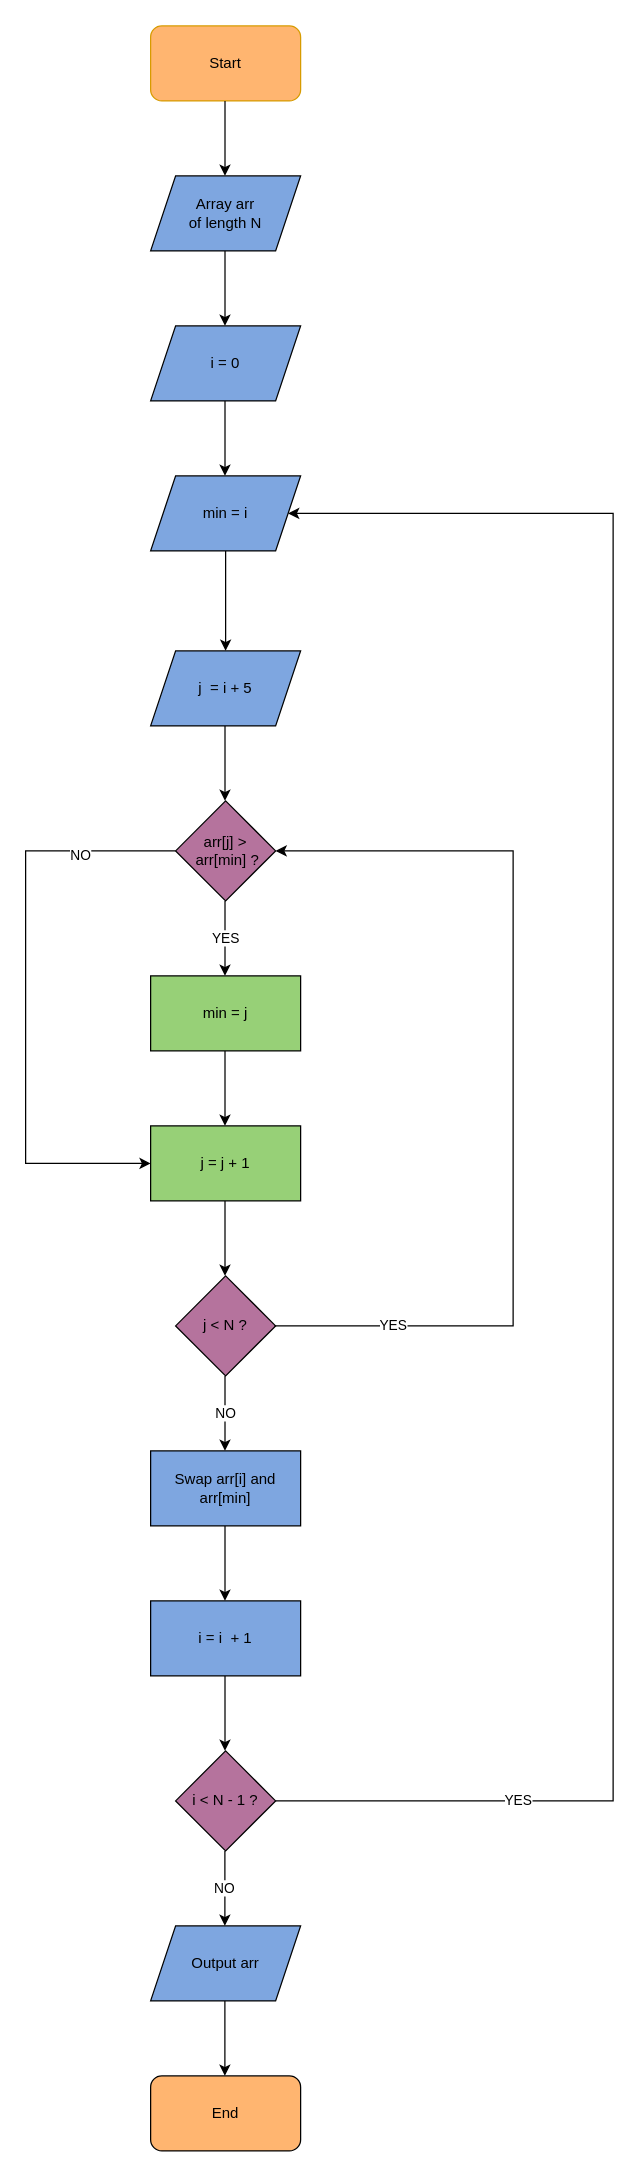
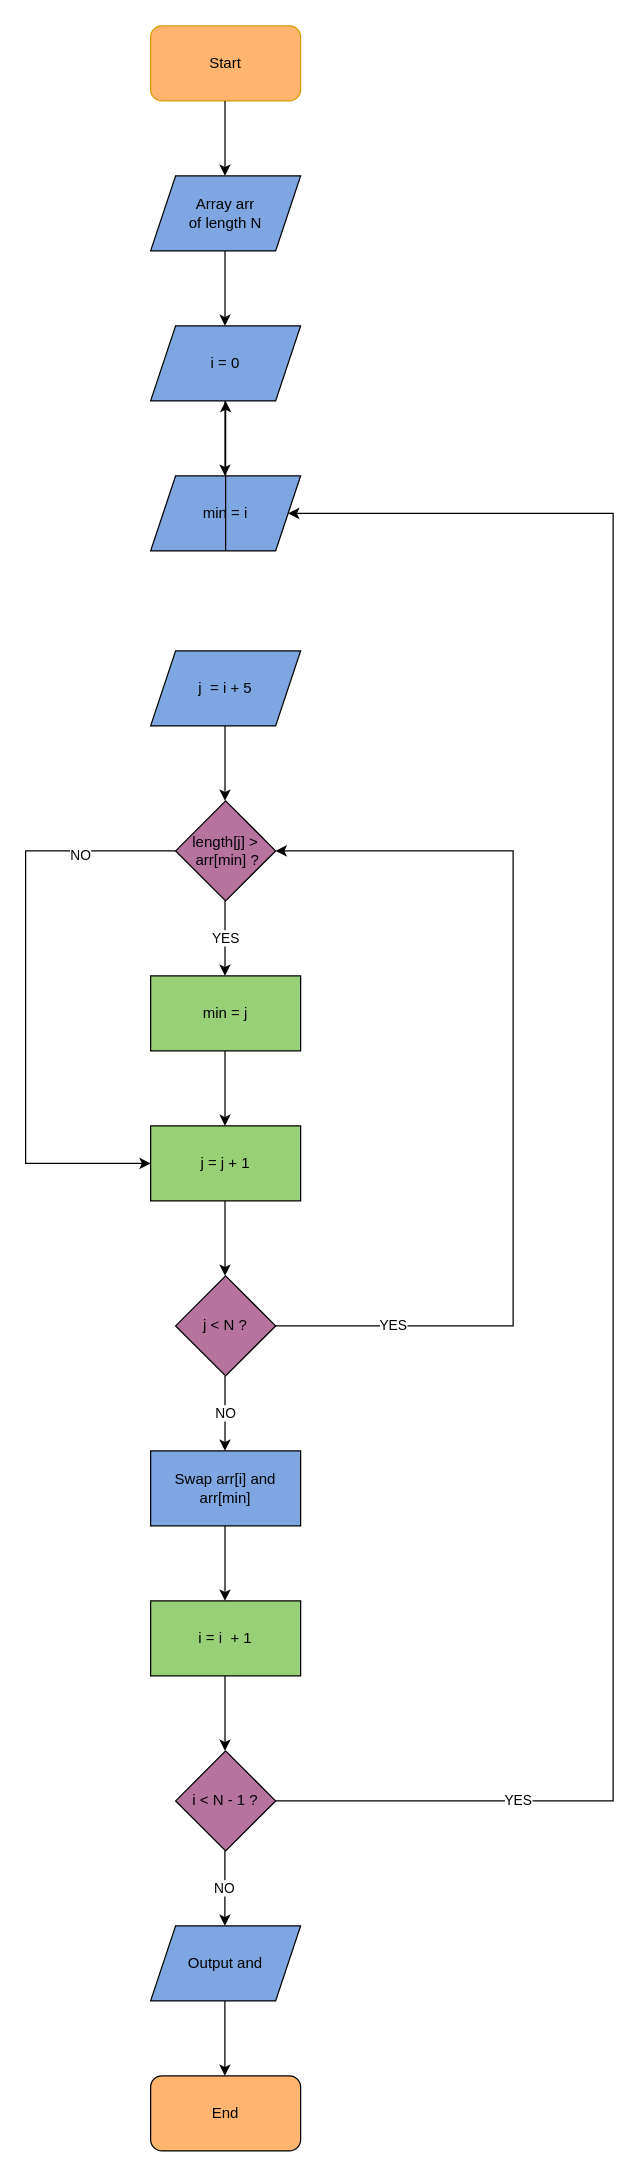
  <mxCell id="0" />
  <mxCell id="1" parent="0" />
  <mxCell id="2" value="Start" style="rounded=1;whiteSpace=wrap;html=1;fillColor=#FFB570;strokeColor=#d79b00;" vertex="1" parent="1"><mxGeometry x="120" y="20" width="120" height="60" as="geometry" /></mxCell>
  <mxCell id="3" value="Array arr &lt;br&gt;of length N" style="shape=parallelogram;perimeter=parallelogramPerimeter;whiteSpace=wrap;html=1;fixedSize=1;fillColor=#7EA6E0;" vertex="1" parent="1"><mxGeometry x="120" y="140" width="120" height="60" as="geometry" /></mxCell>
  <mxCell id="4" value="" style="endArrow=classic;html=1;rounded=0;" edge="1" parent="1"><mxGeometry width="50" height="50" relative="1" as="geometry"><mxPoint x="179.5" y="200" as="sourcePoint" /><mxPoint x="179.5" y="260" as="targetPoint" /></mxGeometry></mxCell>
  <mxCell id="5" value="i = 0" style="shape=parallelogram;perimeter=parallelogramPerimeter;whiteSpace=wrap;html=1;fixedSize=1;fillColor=#7EA6E0;" vertex="1" parent="1"><mxGeometry x="120" y="260" width="120" height="60" as="geometry" /></mxCell>
  <mxCell id="6" value="" style="endArrow=classic;html=1;rounded=0;" edge="1" parent="1"><mxGeometry width="50" height="50" relative="1" as="geometry"><mxPoint x="179.5" y="580" as="sourcePoint" /><mxPoint x="179.5" y="640" as="targetPoint" /></mxGeometry></mxCell>
- <mxCell id="7" value="arr[j] &amp;gt; &amp;nbsp;arr[min] ?" style="rhombus;whiteSpace=wrap;html=1;fillColor=#B5739D;" vertex="1" parent="1"><mxGeometry x="140" y="640" width="80" height="80" as="geometry" /></mxCell>
+ <mxCell id="7" value="length[j] &amp;gt; &amp;nbsp;arr[min] ?" style="rhombus;whiteSpace=wrap;html=1;fillColor=#B5739D;" vertex="1" parent="1"><mxGeometry x="140" y="640" width="80" height="80" as="geometry" /></mxCell>
  <mxCell id="8" value="" style="endArrow=classic;html=1;rounded=0;entryX=0;entryY=0.5;entryDx=0;entryDy=0;" edge="1" parent="1" target="13"><mxGeometry width="50" height="50" relative="1" as="geometry"><mxPoint x="140" y="680" as="sourcePoint" /><mxPoint x="20" y="840" as="targetPoint" /><Array as="points"><mxPoint x="20" y="680" /><mxPoint x="20" y="930" /></Array></mxGeometry></mxCell>
  <mxCell id="9" value="NO" style="edgeLabel;html=1;align=center;verticalAlign=middle;resizable=0;points=[];" vertex="1" connectable="0" parent="8"><mxGeometry x="-0.671" y="3" relative="1" as="geometry"><mxPoint as="offset" /></mxGeometry></mxCell>
  <mxCell id="10" value="YES" style="endArrow=classic;html=1;rounded=0;" edge="1" parent="1"><mxGeometry width="50" height="50" relative="1" as="geometry"><mxPoint x="179.5" y="720" as="sourcePoint" /><mxPoint x="179.5" y="780" as="targetPoint" /></mxGeometry></mxCell>
  <mxCell id="11" value="min = j" style="rounded=0;whiteSpace=wrap;html=1;fillColor=#97D077;" vertex="1" parent="1"><mxGeometry x="120" y="780" width="120" height="60" as="geometry" /></mxCell>
  <mxCell id="12" value="" style="endArrow=classic;html=1;rounded=0;" edge="1" parent="1"><mxGeometry width="50" height="50" relative="1" as="geometry"><mxPoint x="179.5" y="840" as="sourcePoint" /><mxPoint x="179.5" y="900" as="targetPoint" /></mxGeometry></mxCell>
  <mxCell id="13" value="j = j + 1" style="rounded=0;whiteSpace=wrap;html=1;fillColor=#97D077;" vertex="1" parent="1"><mxGeometry x="120" y="900" width="120" height="60" as="geometry" /></mxCell>
  <mxCell id="14" value="" style="endArrow=classic;html=1;rounded=0;" edge="1" parent="1"><mxGeometry width="50" height="50" relative="1" as="geometry"><mxPoint x="179.5" y="960" as="sourcePoint" /><mxPoint x="179.5" y="1020" as="targetPoint" /></mxGeometry></mxCell>
  <mxCell id="15" value="j &amp;lt; N ?" style="rhombus;whiteSpace=wrap;html=1;fillColor=#B5739D;" vertex="1" parent="1"><mxGeometry x="140" y="1020" width="80" height="80" as="geometry" /></mxCell>
  <mxCell id="16" value="NO" style="endArrow=classic;html=1;rounded=0;" edge="1" parent="1"><mxGeometry width="50" height="50" relative="1" as="geometry"><mxPoint x="179.5" y="1100" as="sourcePoint" /><mxPoint x="179.5" y="1160" as="targetPoint" /></mxGeometry></mxCell>
- <mxCell id="17" value="Output arr" style="shape=parallelogram;perimeter=parallelogramPerimeter;whiteSpace=wrap;html=1;fixedSize=1;fillColor=#7EA6E0;" vertex="1" parent="1"><mxGeometry x="120" y="1540" width="120" height="60" as="geometry" /></mxCell>
+ <mxCell id="17" value="Output and" style="shape=parallelogram;perimeter=parallelogramPerimeter;whiteSpace=wrap;html=1;fixedSize=1;fillColor=#7EA6E0;" vertex="1" parent="1"><mxGeometry x="120" y="1540" width="120" height="60" as="geometry" /></mxCell>
  <mxCell id="18" value="" style="endArrow=classic;html=1;rounded=0;" edge="1" parent="1"><mxGeometry width="50" height="50" relative="1" as="geometry"><mxPoint x="179.41" y="1600" as="sourcePoint" /><mxPoint x="179.41" y="1660" as="targetPoint" /></mxGeometry></mxCell>
  <mxCell id="19" value="End" style="rounded=1;whiteSpace=wrap;html=1;fillColor=#FFB570;" vertex="1" parent="1"><mxGeometry x="120" y="1660" width="120" height="60" as="geometry" /></mxCell>
  <mxCell id="20" value="" style="endArrow=classic;html=1;rounded=0;entryX=1;entryY=0.5;entryDx=0;entryDy=0;" edge="1" parent="1" target="7"><mxGeometry width="50" height="50" relative="1" as="geometry"><mxPoint x="219" y="1060" as="sourcePoint" /><mxPoint x="410" y="680" as="targetPoint" /><Array as="points"><mxPoint x="410" y="1060" /><mxPoint x="410" y="680" /></Array></mxGeometry></mxCell>
  <mxCell id="21" value="YES" style="edgeLabel;html=1;align=center;verticalAlign=middle;resizable=0;points=[];" vertex="1" connectable="0" parent="20"><mxGeometry x="-0.753" y="1" relative="1" as="geometry"><mxPoint as="offset" /></mxGeometry></mxCell>
  <mxCell id="22" value="Swap arr[i] and arr[min]" style="rounded=0;whiteSpace=wrap;html=1;fillColor=#7ea6e0;" vertex="1" parent="1"><mxGeometry x="120" y="1160" width="120" height="60" as="geometry" /></mxCell>
- <mxCell id="23" value="i = i &amp;nbsp;+ 1" style="rounded=0;whiteSpace=wrap;html=1;fillColor=#7ea6e0;" vertex="1" parent="1"><mxGeometry x="120" y="1280" width="120" height="60" as="geometry" /></mxCell>
+ <mxCell id="23" value="i = i &amp;nbsp;+ 1" style="rounded=0;whiteSpace=wrap;html=1;fillColor=#97D077;" vertex="1" parent="1"><mxGeometry x="120" y="1280" width="120" height="60" as="geometry" /></mxCell>
  <mxCell id="24" value="" style="endArrow=classic;html=1;rounded=0;" edge="1" parent="1"><mxGeometry width="50" height="50" relative="1" as="geometry"><mxPoint x="179.5" y="1220" as="sourcePoint" /><mxPoint x="179.5" y="1280" as="targetPoint" /></mxGeometry></mxCell>
  <mxCell id="25" value="i &amp;lt; N - 1 ?" style="rhombus;whiteSpace=wrap;html=1;fillColor=#B5739D;" vertex="1" parent="1"><mxGeometry x="140" y="1400" width="80" height="80" as="geometry" /></mxCell>
  <mxCell id="26" value="" style="endArrow=classic;html=1;rounded=0;" edge="1" parent="1"><mxGeometry width="50" height="50" relative="1" as="geometry"><mxPoint x="179.5" y="1340" as="sourcePoint" /><mxPoint x="179.5" y="1400" as="targetPoint" /></mxGeometry></mxCell>
  <mxCell id="27" value="NO" style="endArrow=classic;html=1;rounded=0;" edge="1" parent="1"><mxGeometry width="50" height="50" relative="1" as="geometry"><mxPoint x="179.41" y="1480" as="sourcePoint" /><mxPoint x="179.41" y="1540" as="targetPoint" /></mxGeometry></mxCell>
  <mxCell id="28" value="" style="endArrow=classic;html=1;rounded=0;entryX=1;entryY=0.5;entryDx=0;entryDy=0;" edge="1" parent="1" target="30"><mxGeometry width="50" height="50" relative="1" as="geometry"><mxPoint x="220" y="1440" as="sourcePoint" /><mxPoint x="221" y="680" as="targetPoint" /><Array as="points"><mxPoint x="490" y="1440" /><mxPoint x="490" y="1240" /><mxPoint x="490" y="1060" /><mxPoint x="490" y="410" /></Array></mxGeometry></mxCell>
  <mxCell id="29" value="YES" style="edgeLabel;html=1;align=center;verticalAlign=middle;resizable=0;points=[];" vertex="1" connectable="0" parent="28"><mxGeometry x="-0.753" y="1" relative="1" as="geometry"><mxPoint as="offset" /></mxGeometry></mxCell>
  <mxCell id="30" value="min = i" style="shape=parallelogram;perimeter=parallelogramPerimeter;whiteSpace=wrap;html=1;fixedSize=1;fillColor=#7EA6E0;" vertex="1" parent="1"><mxGeometry x="120" y="380" width="120" height="60" as="geometry" /></mxCell>
  <mxCell id="31" value="" style="endArrow=classic;html=1;rounded=0;" edge="1" parent="1"><mxGeometry width="50" height="50" relative="1" as="geometry"><mxPoint x="179.5" y="320" as="sourcePoint" /><mxPoint x="179.5" y="380" as="targetPoint" /></mxGeometry></mxCell>
  <mxCell id="32" value="" style="endArrow=classic;html=1;rounded=0;" edge="1" parent="1"><mxGeometry width="50" height="50" relative="1" as="geometry"><mxPoint x="179.5" y="80" as="sourcePoint" /><mxPoint x="179.5" y="140" as="targetPoint" /></mxGeometry></mxCell>
  <mxCell id="33" value="j &amp;nbsp;= i + 5" style="shape=parallelogram;perimeter=parallelogramPerimeter;whiteSpace=wrap;html=1;fixedSize=1;fillColor=#7EA6E0;" vertex="1" parent="1"><mxGeometry x="120" y="520" width="120" height="60" as="geometry" /></mxCell>
- <mxCell id="34" value="" style="endArrow=classic;html=1;rounded=0;entryX=0.5;entryY=0;entryDx=0;entryDy=0;exitX=0.5;exitY=1;exitDx=0;exitDy=0;" edge="1" parent="1" source="30" target="33"><mxGeometry width="50" height="50" relative="1" as="geometry"><mxPoint x="179.5" y="450" as="sourcePoint" /><mxPoint x="179.5" y="510" as="targetPoint" /></mxGeometry></mxCell>
+ <mxCell id="34" value="" style="endArrow=classic;html=1;rounded=0;exitX=0.5;exitY=1;exitDx=0;exitDy=0;" edge="1" parent="1" source="30" target="5"><mxGeometry width="50" height="50" relative="1" as="geometry"><mxPoint x="179.5" y="450" as="sourcePoint" /><mxPoint x="179.5" y="510" as="targetPoint" /></mxGeometry></mxCell>
